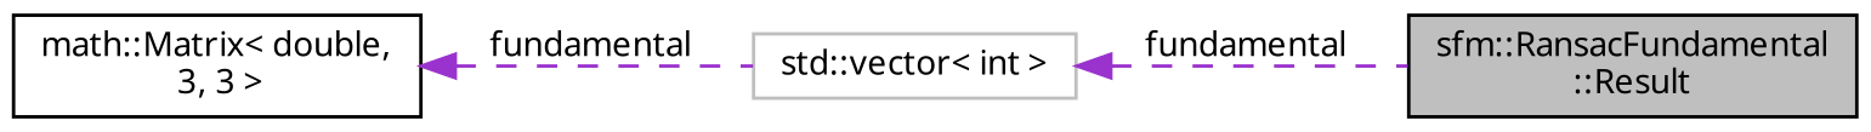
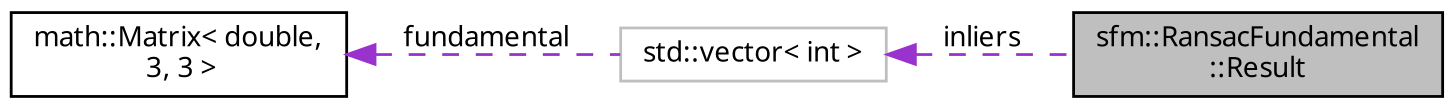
  digraph {
    fontname="Noto Sans"
    rankdir=LR
    node [color=black fillcolor=white fontname="Noto Sans" fontsize=10 shape=record style=filled]
    edge [color=darkorchid3 dir=back fontname="Noto Sans" fontsize=10 labelfontname=FreeSans labelfontsize=10 style=dashed]
    n1 [fillcolor=grey75 fontcolor=black height=0.2 label="sfm::RansacFundamental\l::Result" width=0.4]
    n2 [height=0.2 label="math::Matrix\< double,\l 3, 3 \>" width=0.4]
    n3 [color=grey75 height=0.2 label="std::vector\< int \>" width=0.4]
    n2 -> n3 [label=" fundamental"]
-   n3 -> n1 [label=" fundamental"]
+   n3 -> n1 [label=" inliers"]
  }
